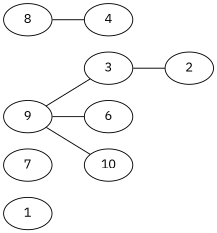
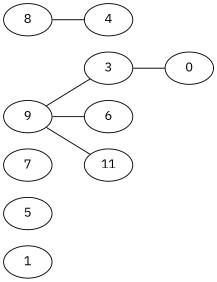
  graph {
    fontname="IBM Plex Sans"
    rankdir=LR
    node [fontname="IBM Plex Sans"]
    edge [fontname="IBM Plex Sans"]
    1
+   5
    7
    3
-   2
+   2 [label=0]
    8
    4
    9
    6
-   10
+   10 [label=11]
    3 -- 2
    8 -- 4
    9 -- 3
    9 -- 6
    9 -- 10
  }
